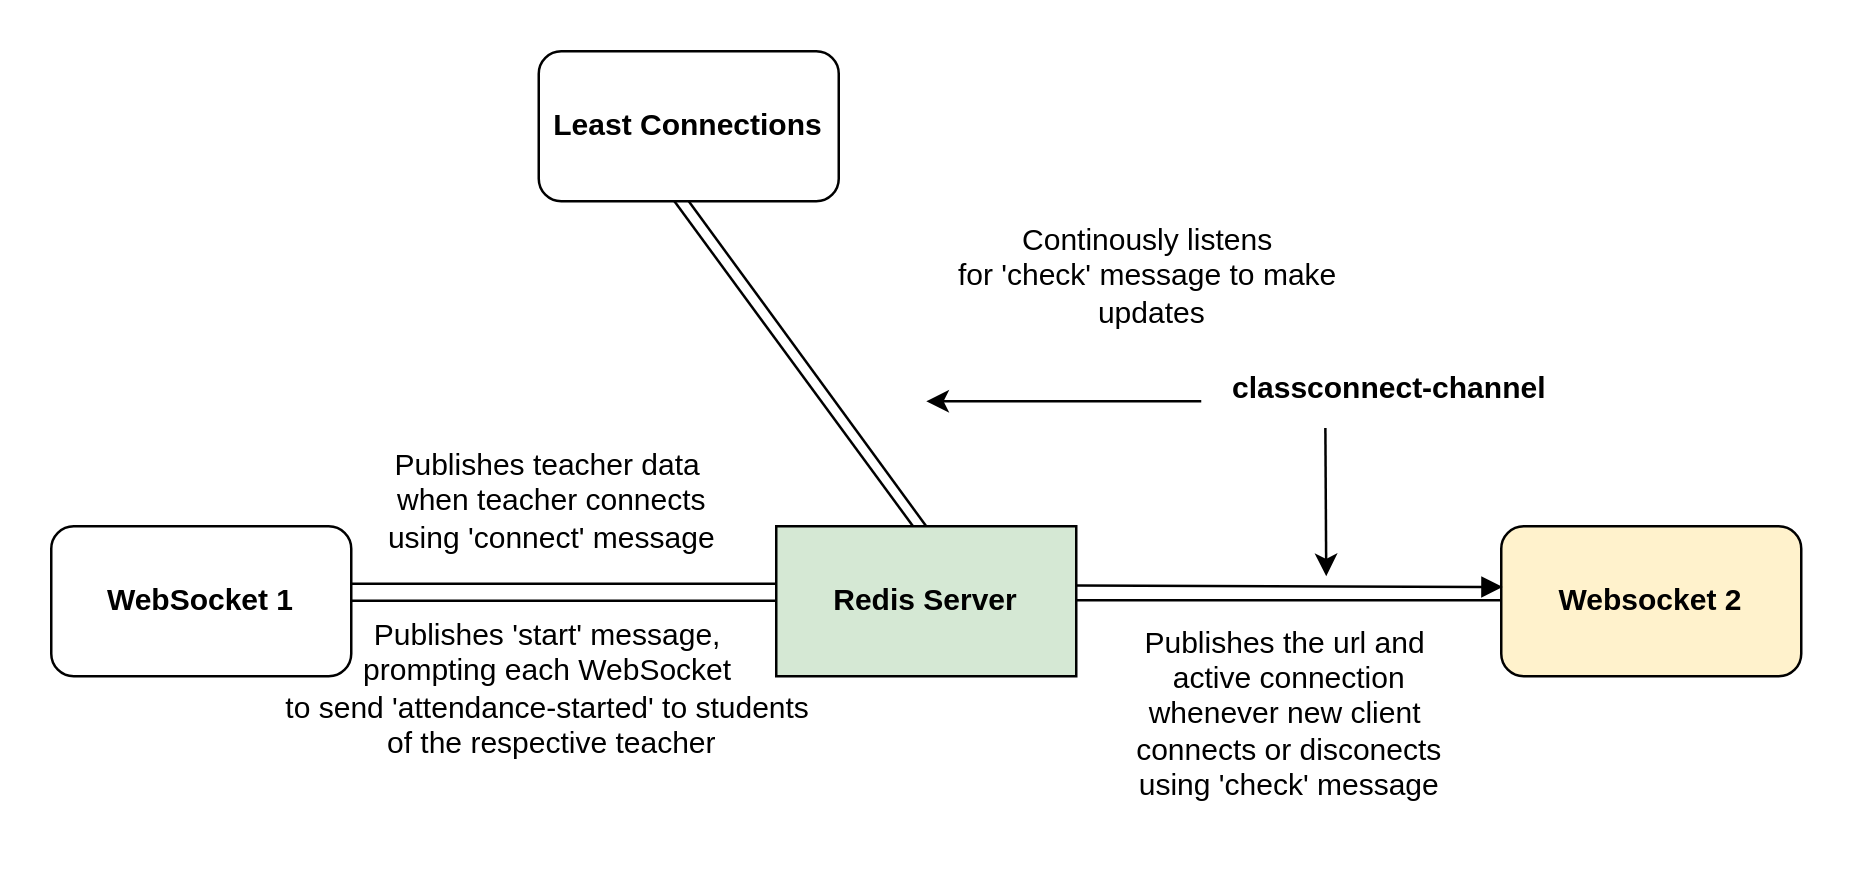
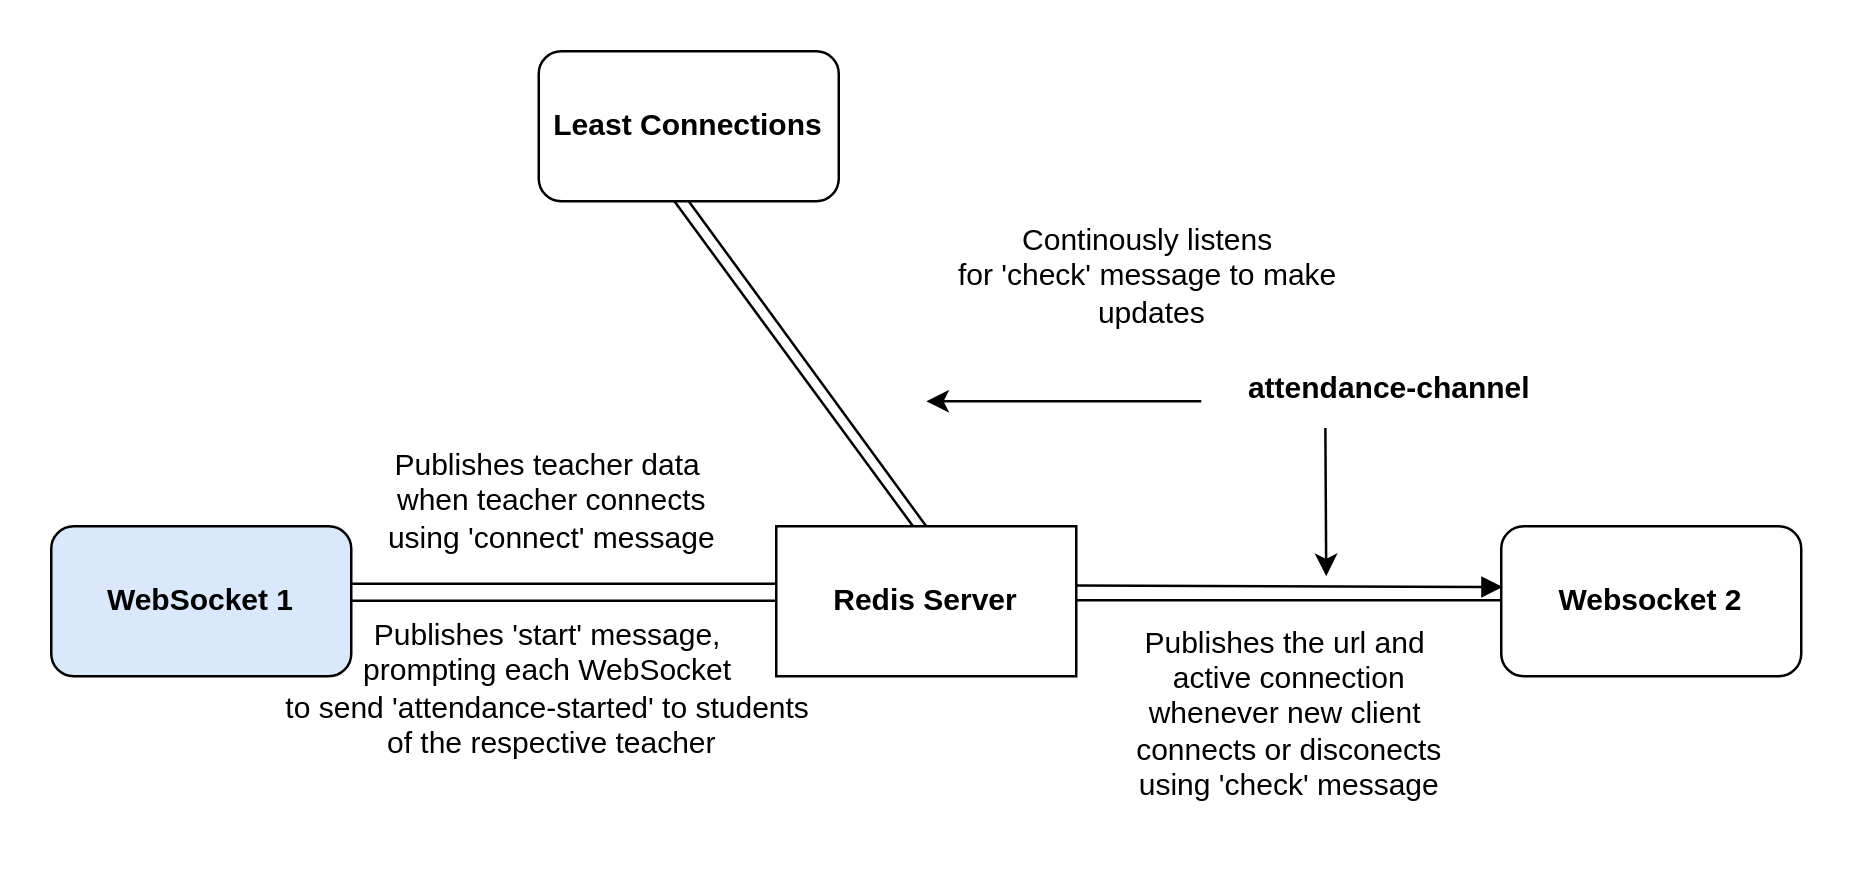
  <mxCell id="0" />
  <mxCell id="1" parent="0" />
- <mxCell id="2" value="&lt;b&gt;WebSocket 1&lt;/b&gt;" style="rounded=1;whiteSpace=wrap;html=1;" parent="1" vertex="1"><mxGeometry x="20" y="210" width="120" height="60" as="geometry" /></mxCell>
- <mxCell id="3" value="&lt;b&gt;Websocket 2&lt;/b&gt;" style="rounded=1;whiteSpace=wrap;html=1;fillColor=#fff2cc;" parent="1" vertex="1"><mxGeometry x="600" y="210" width="120" height="60" as="geometry" /></mxCell>
+ <mxCell id="2" value="&lt;b&gt;WebSocket 1&lt;/b&gt;" style="rounded=1;whiteSpace=wrap;html=1;fillColor=#dae8fc;" parent="1" vertex="1"><mxGeometry x="20" y="210" width="120" height="60" as="geometry" /></mxCell>
+ <mxCell id="3" value="&lt;b&gt;Websocket 2&lt;/b&gt;" style="rounded=1;whiteSpace=wrap;html=1;" parent="1" vertex="1"><mxGeometry x="600" y="210" width="120" height="60" as="geometry" /></mxCell>
  <mxCell id="4" value="&lt;b&gt;Least Connections&lt;/b&gt;" style="rounded=1;whiteSpace=wrap;html=1;" parent="1" vertex="1"><mxGeometry x="215" y="20" width="120" height="60" as="geometry" /></mxCell>
- <mxCell id="5" value="&lt;b&gt;Redis Server&lt;/b&gt;" style="rounded=0;whiteSpace=wrap;html=1;fillColor=#d5e8d4;" parent="1" vertex="1"><mxGeometry x="310" y="210" width="120" height="60" as="geometry" /></mxCell>
+ <mxCell id="5" value="&lt;b&gt;Redis Server&lt;/b&gt;" style="rounded=0;whiteSpace=wrap;html=1;" parent="1" vertex="1"><mxGeometry x="310" y="210" width="120" height="60" as="geometry" /></mxCell>
  <mxCell id="6" value="" style="endArrow=none;html=1;rounded=0;entryX=0.5;entryY=1;entryDx=0;entryDy=0;exitX=0.5;exitY=0;exitDx=0;exitDy=0;" parent="1" source="5" target="4" edge="1"><mxGeometry width="50" height="50" relative="1" as="geometry"><mxPoint x="370" y="240" as="sourcePoint" /><mxPoint x="420" y="190" as="targetPoint" /></mxGeometry></mxCell>
  <mxCell id="7" value="" style="endArrow=none;html=1;rounded=0;exitX=0;exitY=0.5;exitDx=0;exitDy=0;entryX=1;entryY=0.5;entryDx=0;entryDy=0;" parent="1" edge="1"><mxGeometry width="50" height="50" relative="1" as="geometry"><mxPoint x="310" y="233" as="sourcePoint" /><mxPoint x="140" y="233" as="targetPoint" /></mxGeometry></mxCell>
  <mxCell id="8" value="" style="endArrow=none;html=1;rounded=0;entryX=0;entryY=0.5;entryDx=0;entryDy=0;exitX=1;exitY=0.5;exitDx=0;exitDy=0;" parent="1" edge="1"><mxGeometry width="50" height="50" relative="1" as="geometry"><mxPoint x="430" y="239.63" as="sourcePoint" /><mxPoint x="600" y="239.63" as="targetPoint" /></mxGeometry></mxCell>
  <mxCell id="9" style="edgeStyle=none;rounded=0;orthogonalLoop=1;jettySize=auto;html=1;" parent="1" edge="1"><mxGeometry relative="1" as="geometry"><mxPoint x="370" y="160" as="targetPoint" /><mxPoint x="480" y="160" as="sourcePoint" /><Array as="points" /></mxGeometry></mxCell>
  <mxCell id="10" style="edgeStyle=none;rounded=0;orthogonalLoop=1;jettySize=auto;html=1;exitX=0.331;exitY=1.023;exitDx=0;exitDy=0;exitPerimeter=0;" parent="1" source="11" edge="1"><mxGeometry relative="1" as="geometry"><mxPoint x="530" y="230" as="targetPoint" /><mxPoint x="530" y="173" as="sourcePoint" /></mxGeometry></mxCell>
- <mxCell id="11" value="&lt;b&gt;classconnect-channel&lt;/b&gt;" style="text;html=1;align=center;verticalAlign=middle;resizable=0;points=[];autosize=1;strokeColor=none;fillColor=none;" parent="1" vertex="1"><mxGeometry x="480" y="140" width="150" height="30" as="geometry" /></mxCell>
+ <mxCell id="11" value="&lt;b&gt;attendance-channel&lt;/b&gt;" style="text;html=1;align=center;verticalAlign=middle;resizable=0;points=[];autosize=1;strokeColor=none;fillColor=none;" parent="1" vertex="1"><mxGeometry x="480" y="140" width="150" height="30" as="geometry" /></mxCell>
  <mxCell id="12" value="Publishes teacher data&amp;nbsp;&lt;div&gt;when&amp;nbsp;&lt;span style=&quot;background-color: initial;&quot;&gt;teacher connects&lt;/span&gt;&lt;/div&gt;&lt;div&gt;&lt;span style=&quot;background-color: initial;&quot;&gt;using 'connect' message&lt;/span&gt;&lt;/div&gt;" style="text;html=1;align=center;verticalAlign=middle;resizable=0;points=[];autosize=1;strokeColor=none;fillColor=none;" parent="1" vertex="1"><mxGeometry x="145" y="170" width="150" height="60" as="geometry" /></mxCell>
  <mxCell id="13" value="Publishes 'start' message,&amp;nbsp;&lt;div&gt;prompting&amp;nbsp;&lt;span style=&quot;background-color: initial;&quot;&gt;each WebSocket&amp;nbsp;&lt;/span&gt;&lt;/div&gt;&lt;div&gt;&lt;span style=&quot;background-color: initial;&quot;&gt;to send&amp;nbsp;&lt;/span&gt;&lt;span style=&quot;background-color: initial;&quot;&gt;'attendance-started'&amp;nbsp;&lt;/span&gt;&lt;span style=&quot;background-color: initial;&quot;&gt;to students&amp;nbsp;&lt;/span&gt;&lt;/div&gt;&lt;div&gt;&lt;span style=&quot;background-color: initial;&quot;&gt;of the respective teacher&lt;/span&gt;&lt;/div&gt;" style="text;html=1;align=center;verticalAlign=middle;resizable=0;points=[];autosize=1;strokeColor=none;fillColor=none;" parent="1" vertex="1"><mxGeometry x="100" y="240" width="240" height="70" as="geometry" /></mxCell>
  <mxCell id="14" value="Continously listens&amp;nbsp;&lt;div&gt;for 'check' message&amp;nbsp;&lt;span style=&quot;background-color: initial;&quot;&gt;to make&amp;nbsp;&lt;/span&gt;&lt;/div&gt;&lt;div&gt;&lt;span style=&quot;background-color: initial;&quot;&gt;updates&lt;/span&gt;&lt;/div&gt;" style="text;html=1;align=center;verticalAlign=middle;resizable=0;points=[];autosize=1;strokeColor=none;fillColor=none;" parent="1" vertex="1"><mxGeometry x="370" y="80" width="180" height="60" as="geometry" /></mxCell>
  <mxCell id="15" value="Publishes the url and&amp;nbsp;&lt;div&gt;active connection&lt;div&gt;whenever new client&amp;nbsp;&lt;/div&gt;&lt;div&gt;connects or disconects&lt;/div&gt;&lt;/div&gt;&lt;div&gt;using 'check' message&lt;/div&gt;" style="text;html=1;align=center;verticalAlign=middle;resizable=0;points=[];autosize=1;strokeColor=none;fillColor=none;" parent="1" vertex="1"><mxGeometry x="440" y="240" width="150" height="90" as="geometry" /></mxCell>
  <mxCell id="16" value="" style="endArrow=none;html=1;rounded=0;entryX=0.451;entryY=0.997;entryDx=0;entryDy=0;entryPerimeter=0;exitX=0.456;exitY=0;exitDx=0;exitDy=0;exitPerimeter=0;" parent="1" source="5" target="4" edge="1"><mxGeometry width="50" height="50" relative="1" as="geometry"><mxPoint x="300" y="190" as="sourcePoint" /><mxPoint x="350" y="140" as="targetPoint" /></mxGeometry></mxCell>
  <mxCell id="17" value="" style="endArrow=block;html=1;rounded=0;entryX=0.005;entryY=0.405;entryDx=0;entryDy=0;exitX=0.999;exitY=0.395;exitDx=0;exitDy=0;exitPerimeter=0;entryPerimeter=0;" parent="1" source="5" target="3" edge="1"><mxGeometry width="50" height="50" relative="1" as="geometry"><mxPoint x="430" y="239.63" as="sourcePoint" /><mxPoint x="600" y="239.63" as="targetPoint" /></mxGeometry></mxCell>
  <mxCell id="18" value="" style="endArrow=none;html=1;rounded=0;exitX=0;exitY=0.5;exitDx=0;exitDy=0;entryX=1;entryY=0.5;entryDx=0;entryDy=0;" parent="1" edge="1"><mxGeometry width="50" height="50" relative="1" as="geometry"><mxPoint x="310" y="239.75" as="sourcePoint" /><mxPoint x="140" y="239.75" as="targetPoint" /></mxGeometry></mxCell>
